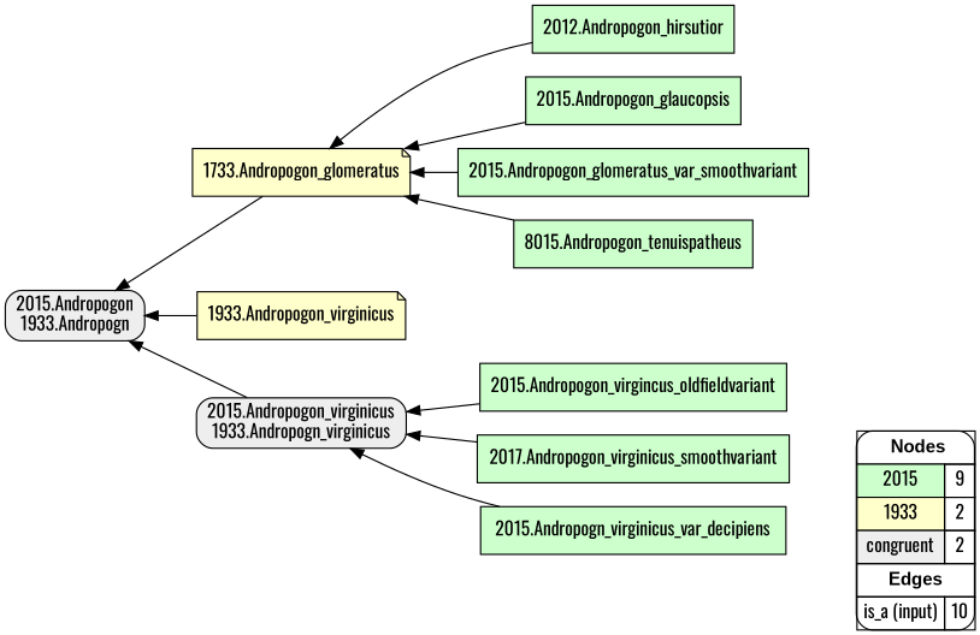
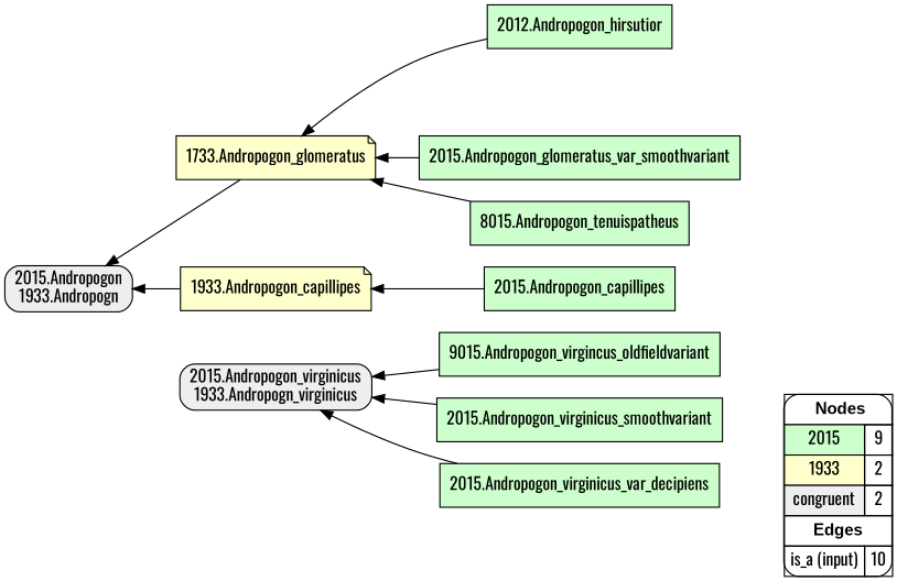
  digraph {
    fontname=Oswald
    rankdir=RL
    node [fillcolor="#CCFFCC" fontname=Oswald shape=box style=filled]
    edge [arrowhead=normal color="#000000" constraint=true fontname=Oswald penwidth=1 style=solid]
    n1 [fillcolor=white label=<   <TABLE BORDER="0" CELLBORDER="1" CELLSPACING="0" CELLPADDING="4">  <TR> <TD COLSPAN="2"><font face="Arial Black"> Nodes</font></TD> </TR>  <TR>   <TD bgcolor="#CCFFCC" fontname="helvetica">2015</TD>   <TD>9</TD>   </TR>  <TR>   <TD bgcolor="#FFFFCC" fontname="helvetica">1933</TD>   <TD>2</TD>   </TR>  <TR>   <TD bgcolor="#EEEEEE" fontname="helvetica">congruent</TD>   <TD>2</TD>   </TR>  <TR> <TD COLSPAN="2"><font face = "Arial Black"> Edges </font></TD> </TR>  <TR>   <TD><font color ="#000000">is_a (input)</font></TD><TD>10</TD> </TR> </TABLE>   > margin=0 style="filled,rounded"]
    "2015.Andropogon_virginicus\n1933.Andropogn_virginicus" [fillcolor="#EEEEEE" style="filled,rounded"]
-   "2015.Andropogon_virgincus_oldfieldvariant"
+   "2015.Andropogon_virgincus_oldfieldvariant" [label="9015.Andropogon_virgincus_oldfieldvariant"]
    "2015.Andropogon\n1933.Andropogn" [fillcolor="#EEEEEE" style="filled,rounded"]
    n5 [label="2012.Andropogon_hirsutior"]
    n6 [fillcolor="#FFFFCC" label="1733.Andropogon_glomeratus" shape=note]
-   "2015.Andropogon_virginicus_smoothvariant" [label="2017.Andropogon_virginicus_smoothvariant"]
-   "2015.Andropogon_glaucopsis"
+   "2015.Andropogon_virginicus_smoothvariant"
    n9 [label="2015.Andropogon_glomeratus_var_smoothvariant"]
-   "1933.Andropogon_capillipes" [fillcolor="#FFFFCC" shape=note label="1933.Andropogon_virginicus"]
-   "2015.Andropogon_virginicus_var_decipiens" [label="2015.Andropogn_virginicus_var_decipiens"]
+   "1933.Andropogon_capillipes" [fillcolor="#FFFFCC" shape=note]
+   "2015.Andropogon_capillipes"
+   "2015.Andropogon_virginicus_var_decipiens"
    n13 [label="8015.Andropogon_tenuispatheus"]
    subgraph sub_1 {
      rank=source
      n1
    }
-   "2015.Andropogon_virginicus\n1933.Andropogn_virginicus" -> "2015.Andropogon\n1933.Andropogn"
    "2015.Andropogon_virgincus_oldfieldvariant" -> "2015.Andropogon_virginicus\n1933.Andropogn_virginicus"
    n5 -> n6
    n6 -> "2015.Andropogon\n1933.Andropogn"
    "2015.Andropogon_virginicus_smoothvariant" -> "2015.Andropogon_virginicus\n1933.Andropogn_virginicus"
-   "2015.Andropogon_glaucopsis" -> n6
    n9 -> n6
    "1933.Andropogon_capillipes" -> "2015.Andropogon\n1933.Andropogn"
+   "2015.Andropogon_capillipes" -> "1933.Andropogon_capillipes"
    "2015.Andropogon_virginicus_var_decipiens" -> "2015.Andropogon_virginicus\n1933.Andropogn_virginicus"
    n13 -> n6
  }
